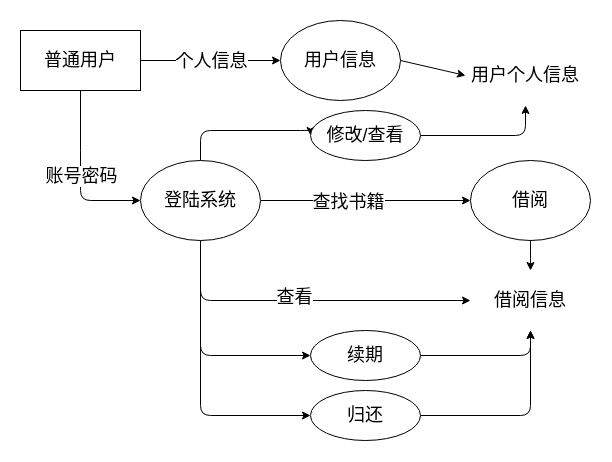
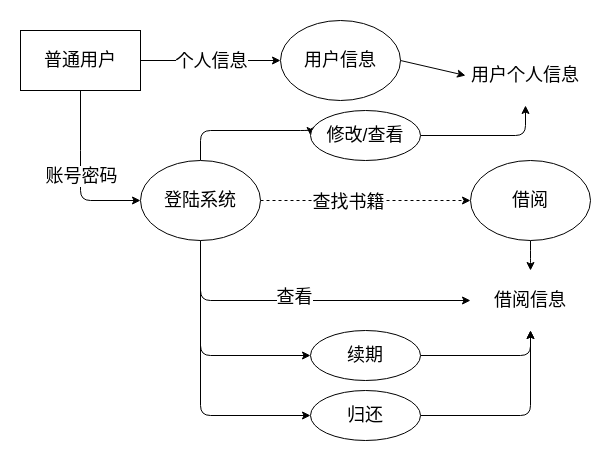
  <mxCell id="0" />
  <mxCell id="1" parent="0" />
  <mxCell id="2" value="普通用户" style="rounded=0;whiteSpace=wrap;html=1;fontSize=18;" vertex="1" parent="1"><mxGeometry x="20" y="30" width="120" height="60" as="geometry" /></mxCell>
  <mxCell id="3" value="" style="endArrow=classic;html=1;fontSize=18;" edge="1" parent="1" source="2"><mxGeometry relative="1" as="geometry"><mxPoint x="230" y="150" as="sourcePoint" /><mxPoint x="280" y="60" as="targetPoint" /></mxGeometry></mxCell>
  <mxCell id="4" value="个人信息" style="edgeLabel;resizable=0;html=1;align=center;verticalAlign=middle;fontSize=18;" connectable="0" vertex="1" parent="3"><mxGeometry relative="1" as="geometry" /></mxCell>
  <mxCell id="5" value="用户信息" style="ellipse;whiteSpace=wrap;html=1;fontSize=18;" vertex="1" parent="1"><mxGeometry x="280" y="20" width="120" height="80" as="geometry" /></mxCell>
  <mxCell id="6" value="" style="endArrow=classic;html=1;fontSize=18;exitX=1;exitY=0.5;exitDx=0;exitDy=0;entryX=0;entryY=0.5;entryDx=0;entryDy=0;" edge="1" parent="1" source="5" target="7"><mxGeometry width="50" height="50" relative="1" as="geometry"><mxPoint x="330" y="230" as="sourcePoint" /><mxPoint x="470" y="60" as="targetPoint" /></mxGeometry></mxCell>
  <mxCell id="7" value="用户个人信息" style="rounded=0;whiteSpace=wrap;html=1;fontSize=18;strokeColor=none;" vertex="1" parent="1"><mxGeometry x="465" y="45" width="120" height="60" as="geometry" /></mxCell>
  <mxCell id="8" value="" style="endArrow=classic;html=1;fontSize=18;exitX=0.5;exitY=1;exitDx=0;exitDy=0;edgeStyle=orthogonalEdgeStyle;" edge="1" parent="1" source="2"><mxGeometry relative="1" as="geometry"><mxPoint x="300" y="210" as="sourcePoint" /><mxPoint x="140" y="200" as="targetPoint" /><Array as="points"><mxPoint x="80" y="160" /><mxPoint x="80" y="160" /></Array></mxGeometry></mxCell>
  <mxCell id="9" value="账号密码" style="edgeLabel;resizable=0;html=1;align=center;verticalAlign=middle;fontSize=18;" connectable="0" vertex="1" parent="8"><mxGeometry relative="1" as="geometry" /></mxCell>
  <mxCell id="10" style="edgeStyle=orthogonalEdgeStyle;rounded=1;orthogonalLoop=1;jettySize=auto;html=1;fontSize=18;entryX=0;entryY=0.5;entryDx=0;entryDy=0;" edge="1" parent="1" source="17" target="19"><mxGeometry relative="1" as="geometry"><mxPoint x="310" y="130" as="targetPoint" /><Array as="points"><mxPoint x="200" y="130" /><mxPoint x="310" y="130" /></Array></mxGeometry></mxCell>
- <mxCell id="11" style="edgeStyle=orthogonalEdgeStyle;rounded=1;orthogonalLoop=1;jettySize=auto;html=1;fontSize=18;" edge="1" parent="1" source="17" target="21"><mxGeometry relative="1" as="geometry"><mxPoint x="380" y="200" as="targetPoint" /></mxGeometry></mxCell>
+ <mxCell id="11" style="edgeStyle=orthogonalEdgeStyle;rounded=1;orthogonalLoop=1;jettySize=auto;html=1;fontSize=18;dashed=1;" edge="1" parent="1" source="17" target="21"><mxGeometry relative="1" as="geometry"><mxPoint x="380" y="200" as="targetPoint" /></mxGeometry></mxCell>
  <mxCell id="12" value="查找书籍" style="edgeLabel;html=1;align=center;verticalAlign=middle;resizable=0;points=[];fontSize=18;" vertex="1" connectable="0" parent="11"><mxGeometry x="-0.173" y="-1" relative="1" as="geometry"><mxPoint as="offset" /></mxGeometry></mxCell>
  <mxCell id="13" style="edgeStyle=orthogonalEdgeStyle;rounded=1;orthogonalLoop=1;jettySize=auto;html=1;fontSize=18;entryX=0;entryY=0.5;entryDx=0;entryDy=0;" edge="1" parent="1" source="17" target="22"><mxGeometry relative="1" as="geometry"><mxPoint x="240" y="380" as="targetPoint" /><Array as="points"><mxPoint x="200" y="300" /></Array></mxGeometry></mxCell>
  <mxCell id="14" value="查看" style="edgeLabel;html=1;align=center;verticalAlign=middle;resizable=0;points=[];fontSize=18;" vertex="1" connectable="0" parent="13"><mxGeometry x="-0.074" y="4" relative="1" as="geometry"><mxPoint as="offset" /></mxGeometry></mxCell>
  <mxCell id="15" style="edgeStyle=orthogonalEdgeStyle;rounded=1;orthogonalLoop=1;jettySize=auto;html=1;fontSize=18;entryX=0;entryY=0.5;entryDx=0;entryDy=0;" edge="1" parent="1" source="17" target="24"><mxGeometry relative="1" as="geometry"><mxPoint x="220" y="440" as="targetPoint" /><Array as="points"><mxPoint x="200" y="355" /></Array></mxGeometry></mxCell>
  <mxCell id="16" style="edgeStyle=orthogonalEdgeStyle;rounded=1;orthogonalLoop=1;jettySize=auto;html=1;fontSize=18;entryX=0;entryY=0.5;entryDx=0;entryDy=0;" edge="1" parent="1" source="17" target="26"><mxGeometry relative="1" as="geometry"><mxPoint x="220" y="550" as="targetPoint" /><Array as="points"><mxPoint x="200" y="415" /></Array></mxGeometry></mxCell>
  <mxCell id="17" value="登陆系统" style="ellipse;whiteSpace=wrap;html=1;fontSize=18;" vertex="1" parent="1"><mxGeometry x="140" y="160" width="120" height="80" as="geometry" /></mxCell>
  <mxCell id="18" style="edgeStyle=orthogonalEdgeStyle;rounded=1;orthogonalLoop=1;jettySize=auto;html=1;entryX=0.5;entryY=1;entryDx=0;entryDy=0;fontSize=18;" edge="1" parent="1" source="19" target="7"><mxGeometry relative="1" as="geometry" /></mxCell>
  <mxCell id="19" value="修改/查看" style="ellipse;whiteSpace=wrap;html=1;fontSize=18;" vertex="1" parent="1"><mxGeometry x="310" y="110" width="110" height="50" as="geometry" /></mxCell>
  <mxCell id="20" style="edgeStyle=orthogonalEdgeStyle;rounded=1;orthogonalLoop=1;jettySize=auto;html=1;fontSize=18;" edge="1" parent="1" source="21"><mxGeometry relative="1" as="geometry"><mxPoint x="530" y="270" as="targetPoint" /></mxGeometry></mxCell>
  <mxCell id="21" value="借阅" style="ellipse;whiteSpace=wrap;html=1;fontSize=18;" vertex="1" parent="1"><mxGeometry x="470" y="160" width="120" height="80" as="geometry" /></mxCell>
  <mxCell id="22" value="借阅信息" style="rounded=0;whiteSpace=wrap;html=1;fontSize=18;strokeColor=none;" vertex="1" parent="1"><mxGeometry x="470" y="270" width="120" height="60" as="geometry" /></mxCell>
  <mxCell id="23" style="edgeStyle=orthogonalEdgeStyle;rounded=1;orthogonalLoop=1;jettySize=auto;html=1;entryX=0.5;entryY=1;entryDx=0;entryDy=0;fontSize=18;" edge="1" parent="1" source="24" target="22"><mxGeometry relative="1" as="geometry" /></mxCell>
  <mxCell id="24" value="续期" style="ellipse;whiteSpace=wrap;html=1;fontSize=18;" vertex="1" parent="1"><mxGeometry x="310" y="330" width="110" height="50" as="geometry" /></mxCell>
  <mxCell id="25" style="edgeStyle=orthogonalEdgeStyle;rounded=1;orthogonalLoop=1;jettySize=auto;html=1;fontSize=18;entryX=0.5;entryY=1;entryDx=0;entryDy=0;" edge="1" parent="1" source="26" target="22"><mxGeometry relative="1" as="geometry"><mxPoint x="530" y="350" as="targetPoint" /></mxGeometry></mxCell>
  <mxCell id="26" value="归还" style="ellipse;whiteSpace=wrap;html=1;fontSize=18;" vertex="1" parent="1"><mxGeometry x="310" y="390" width="110" height="50" as="geometry" /></mxCell>
